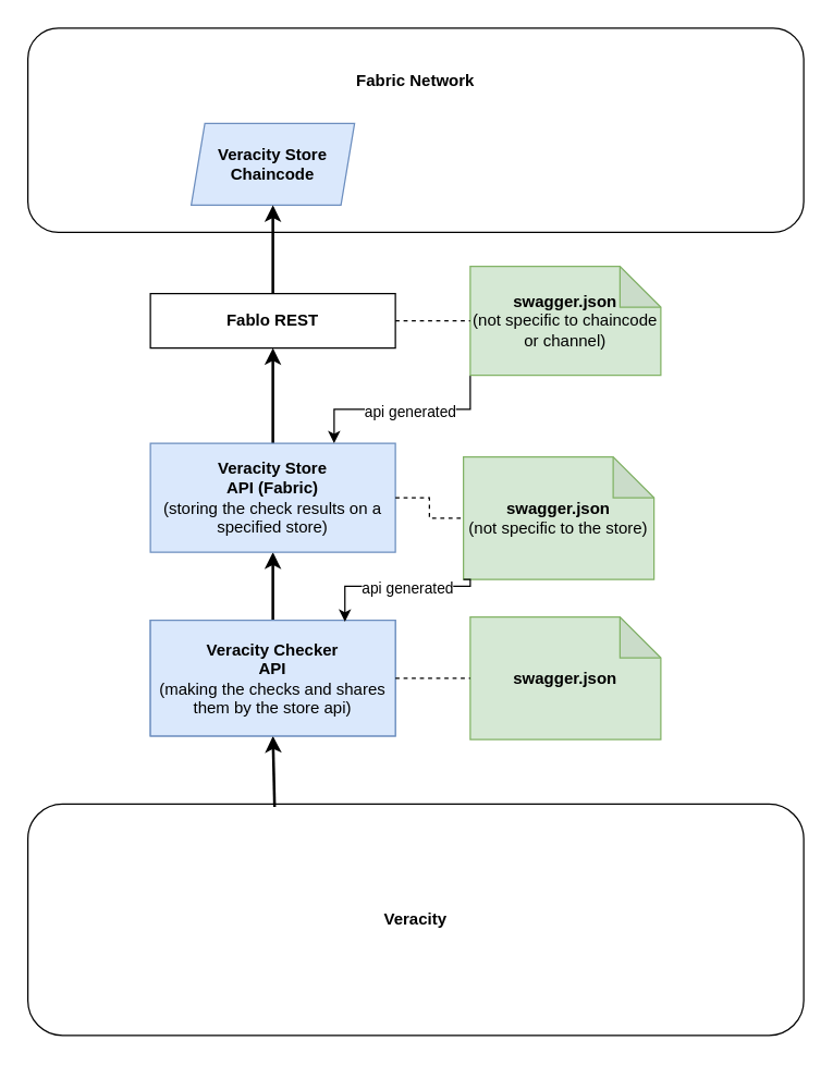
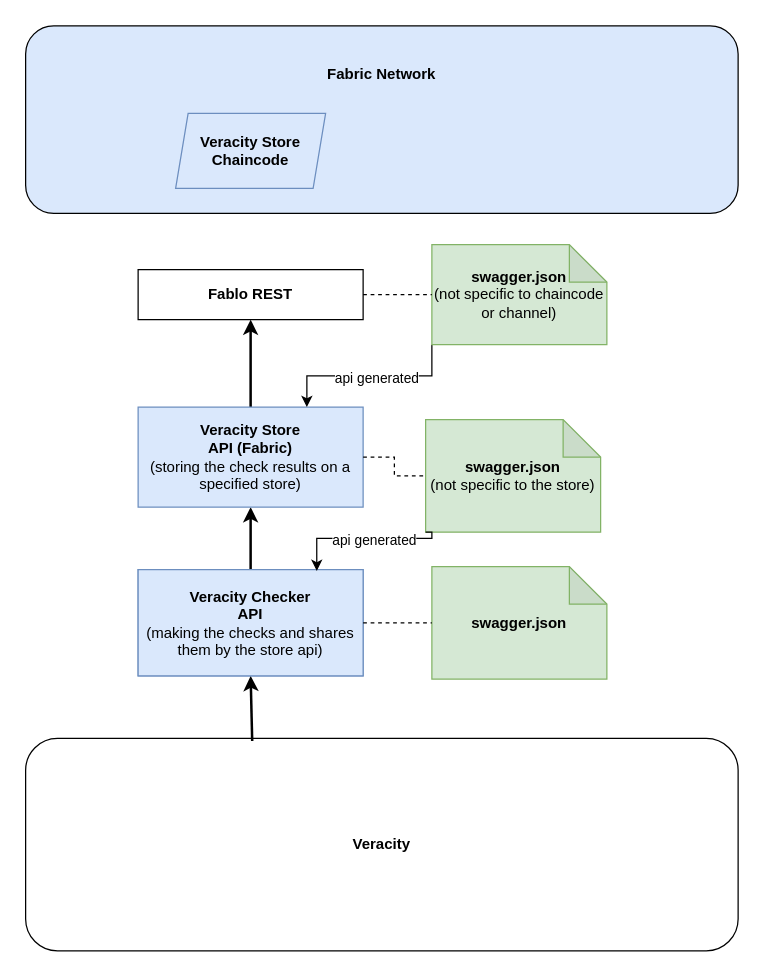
  <mxCell id="0" />
  <mxCell id="1" parent="0" />
  <mxCell id="2" value="&lt;b&gt;Veracity&lt;/b&gt;" style="rounded=1;whiteSpace=wrap;html=1;" vertex="1" parent="1"><mxGeometry x="20" y="590" width="570" height="170" as="geometry" /></mxCell>
  <mxCell id="3" style="edgeStyle=orthogonalEdgeStyle;rounded=0;orthogonalLoop=1;jettySize=auto;html=1;exitX=0.5;exitY=0;exitDx=0;exitDy=0;entryX=0.5;entryY=1;entryDx=0;entryDy=0;strokeWidth=2;" edge="1" parent="1" source="4" target="6"><mxGeometry relative="1" as="geometry" /></mxCell>
  <mxCell id="4" value="&lt;b&gt;Veracity Checker&lt;br&gt;API&lt;br&gt;&lt;/b&gt;(making the checks and shares them by the store api)" style="rounded=0;whiteSpace=wrap;html=1;fillColor=#dae8fc;strokeColor=#6c8ebf;" vertex="1" parent="1"><mxGeometry x="110" y="455" width="180" height="85" as="geometry" /></mxCell>
  <mxCell id="5" style="edgeStyle=orthogonalEdgeStyle;rounded=0;orthogonalLoop=1;jettySize=auto;html=1;exitX=0.5;exitY=0;exitDx=0;exitDy=0;entryX=0.5;entryY=1;entryDx=0;entryDy=0;strokeWidth=2;" edge="1" parent="1" source="6" target="7"><mxGeometry relative="1" as="geometry" /></mxCell>
  <mxCell id="6" value="&lt;b&gt;Veracity Store&lt;br&gt;API (Fabric)&lt;/b&gt;&lt;br&gt;(storing the check results on a specified store)" style="rounded=0;whiteSpace=wrap;html=1;fillColor=#dae8fc;strokeColor=#6c8ebf;" vertex="1" parent="1"><mxGeometry x="110" y="325" width="180" height="80" as="geometry" /></mxCell>
  <mxCell id="7" value="&lt;b&gt;Fablo REST&lt;/b&gt;" style="rounded=0;whiteSpace=wrap;html=1;" vertex="1" parent="1"><mxGeometry x="110" y="215" width="180" height="40" as="geometry" /></mxCell>
  <mxCell id="8" value="" style="group;fillColor=none;strokeColor=none;" vertex="1" connectable="0" parent="1"><mxGeometry x="20" y="20" width="570" height="150" as="geometry" /></mxCell>
- <mxCell id="9" value="&lt;b&gt;Fabric Network&lt;/b&gt;&lt;div&gt;&lt;b&gt;&lt;br&gt;&lt;/b&gt;&lt;/div&gt;&lt;div&gt;&lt;b&gt;&lt;br&gt;&lt;/b&gt;&lt;/div&gt;&lt;div&gt;&lt;b&gt;&lt;br&gt;&lt;/b&gt;&lt;/div&gt;&lt;div&gt;&lt;b&gt;&lt;br&gt;&lt;/b&gt;&lt;/div&gt;&lt;div&gt;&lt;b&gt;&lt;br&gt;&lt;/b&gt;&lt;/div&gt;" style="rounded=1;whiteSpace=wrap;html=1;" vertex="1" parent="8"><mxGeometry width="570" height="150" as="geometry" /></mxCell>
+ <mxCell id="9" value="&lt;b&gt;Fabric Network&lt;/b&gt;&lt;div&gt;&lt;b&gt;&lt;br&gt;&lt;/b&gt;&lt;/div&gt;&lt;div&gt;&lt;b&gt;&lt;br&gt;&lt;/b&gt;&lt;/div&gt;&lt;div&gt;&lt;b&gt;&lt;br&gt;&lt;/b&gt;&lt;/div&gt;&lt;div&gt;&lt;b&gt;&lt;br&gt;&lt;/b&gt;&lt;/div&gt;&lt;div&gt;&lt;b&gt;&lt;br&gt;&lt;/b&gt;&lt;/div&gt;" style="rounded=1;whiteSpace=wrap;html=1;fillColor=#dae8fc;" vertex="1" parent="8"><mxGeometry width="570" height="150" as="geometry" /></mxCell>
  <mxCell id="10" value="&lt;b&gt;Veracity Store&lt;br&gt;Chaincode&lt;/b&gt;" style="shape=parallelogram;perimeter=parallelogramPerimeter;whiteSpace=wrap;html=1;fixedSize=1;size=10;fillColor=#dae8fc;strokeColor=#6c8ebf;" vertex="1" parent="8"><mxGeometry x="120" y="70" width="120" height="60" as="geometry" /></mxCell>
  <mxCell id="11" value="" style="endArrow=classic;html=1;rounded=0;entryX=0.5;entryY=1;entryDx=0;entryDy=0;strokeWidth=2;exitX=0.318;exitY=0.012;exitDx=0;exitDy=0;exitPerimeter=0;" edge="1" parent="1" source="2" target="4"><mxGeometry width="50" height="50" relative="1" as="geometry"><mxPoint x="260" y="410" as="sourcePoint" /><mxPoint x="310" y="360" as="targetPoint" /></mxGeometry></mxCell>
- <mxCell id="12" style="edgeStyle=orthogonalEdgeStyle;rounded=0;orthogonalLoop=1;jettySize=auto;html=1;exitX=0.5;exitY=0;exitDx=0;exitDy=0;entryX=0.5;entryY=1;entryDx=0;entryDy=0;strokeWidth=2;" edge="1" parent="1" source="7" target="10"><mxGeometry relative="1" as="geometry" /></mxCell>
  <mxCell id="13" value="&lt;b&gt;Veracity Checker&lt;br&gt;API&lt;br&gt;&lt;/b&gt;(making the checks and shares them by the store api)" style="rounded=0;whiteSpace=wrap;html=1;fillColor=#dae8fc;strokeColor=#6c8ebf;" vertex="1" parent="1"><mxGeometry x="110" y="455" width="180" height="85" as="geometry" /></mxCell>
  <mxCell id="14" value="&lt;b&gt;swagger.json&lt;/b&gt;&lt;br&gt;(not specific to the store)" style="shape=note;whiteSpace=wrap;html=1;backgroundOutline=1;darkOpacity=0.05;fillColor=#d5e8d4;strokeColor=#82b366;" vertex="1" parent="1"><mxGeometry x="340" y="335" width="140" height="90" as="geometry" /></mxCell>
  <mxCell id="15" value="&lt;b&gt;swagger.json&lt;/b&gt;" style="shape=note;whiteSpace=wrap;html=1;backgroundOutline=1;darkOpacity=0.05;fillColor=#d5e8d4;strokeColor=#82b366;" vertex="1" parent="1"><mxGeometry x="345" y="452.5" width="140" height="90" as="geometry" /></mxCell>
  <mxCell id="16" style="edgeStyle=orthogonalEdgeStyle;rounded=0;orthogonalLoop=1;jettySize=auto;html=1;exitX=1;exitY=0.5;exitDx=0;exitDy=0;entryX=0;entryY=0.5;entryDx=0;entryDy=0;entryPerimeter=0;dashed=1;endArrow=none;endFill=0;" edge="1" parent="1" source="6" target="14"><mxGeometry relative="1" as="geometry" /></mxCell>
  <mxCell id="17" style="edgeStyle=orthogonalEdgeStyle;rounded=0;orthogonalLoop=1;jettySize=auto;html=1;exitX=1;exitY=0.5;exitDx=0;exitDy=0;entryX=0;entryY=0.5;entryDx=0;entryDy=0;entryPerimeter=0;dashed=1;endArrow=none;endFill=0;" edge="1" parent="1" source="13" target="15"><mxGeometry relative="1" as="geometry"><mxPoint x="300" y="375" as="sourcePoint" /><mxPoint x="355" y="375" as="targetPoint" /></mxGeometry></mxCell>
  <mxCell id="18" style="edgeStyle=orthogonalEdgeStyle;rounded=0;orthogonalLoop=1;jettySize=auto;html=1;exitX=0;exitY=1;exitDx=0;exitDy=0;exitPerimeter=0;entryX=0.75;entryY=0;entryDx=0;entryDy=0;" edge="1" parent="1" source="20" target="6"><mxGeometry relative="1" as="geometry" /></mxCell>
  <mxCell id="19" value="api generated" style="edgeLabel;html=1;align=center;verticalAlign=middle;resizable=0;points=[];" vertex="1" connectable="0" parent="18"><mxGeometry x="0.142" y="1" relative="1" as="geometry"><mxPoint x="16" as="offset" /></mxGeometry></mxCell>
  <mxCell id="20" value="&lt;b&gt;swagger.json&lt;/b&gt;&lt;div&gt;(not specific to chaincode or channel)&lt;/div&gt;" style="shape=note;whiteSpace=wrap;html=1;backgroundOutline=1;darkOpacity=0.05;fillColor=#d5e8d4;strokeColor=#82b366;" vertex="1" parent="1"><mxGeometry x="345" y="195" width="140" height="80" as="geometry" /></mxCell>
  <mxCell id="21" style="edgeStyle=orthogonalEdgeStyle;rounded=0;orthogonalLoop=1;jettySize=auto;html=1;exitX=1;exitY=0.5;exitDx=0;exitDy=0;entryX=0;entryY=0.5;entryDx=0;entryDy=0;entryPerimeter=0;dashed=1;endArrow=none;endFill=0;" edge="1" parent="1" source="7" target="20"><mxGeometry relative="1" as="geometry"><mxPoint x="300" y="375" as="sourcePoint" /><mxPoint x="355" y="375" as="targetPoint" /></mxGeometry></mxCell>
  <mxCell id="22" style="edgeStyle=orthogonalEdgeStyle;rounded=0;orthogonalLoop=1;jettySize=auto;html=1;exitX=0;exitY=1;exitDx=0;exitDy=0;exitPerimeter=0;entryX=0.794;entryY=0.012;entryDx=0;entryDy=0;entryPerimeter=0;" edge="1" parent="1" source="14" target="13"><mxGeometry relative="1" as="geometry"><mxPoint x="355" y="420" as="sourcePoint" /><mxPoint x="255" y="475" as="targetPoint" /><Array as="points"><mxPoint x="345" y="430" /><mxPoint x="253" y="430" /></Array></mxGeometry></mxCell>
  <mxCell id="23" value="api generated" style="edgeLabel;html=1;align=center;verticalAlign=middle;resizable=0;points=[];" vertex="1" connectable="0" parent="22"><mxGeometry x="0.142" y="1" relative="1" as="geometry"><mxPoint x="16" as="offset" /></mxGeometry></mxCell>
